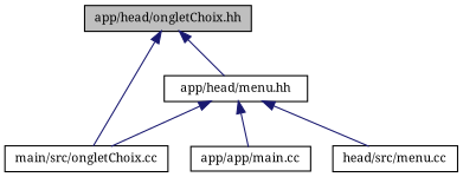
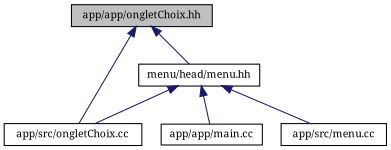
  digraph {
    fontname="Noto Serif"
    node [color=black fillcolor=white fontname="Noto Serif" fontsize=10 shape=record style=filled]
    edge [color=midnightblue dir=back fontname="Noto Serif" fontsize=10 labelfontname=Helvetica labelfontsize=10 style=solid]
-   n1 [fillcolor=grey75 fontcolor=black height=0.2 label="app/head/ongletChoix.hh" width=0.4]
-   n2 [height=0.2 label="app/head/menu.hh" width=0.4]
-   n3 [height=0.2 label="main/src/ongletChoix.cc" width=0.4]
+   n1 [fillcolor=grey75 fontcolor=black height=0.2 label="app/app/ongletChoix.hh" width=0.4]
+   n2 [height=0.2 label="menu/head/menu.hh" width=0.4]
+   n3 [height=0.2 label="app/src/ongletChoix.cc" width=0.4]
    n4 [height=0.2 label="app/app/main.cc" width=0.4]
-   n5 [height=0.2 label="head/src/menu.cc" width=0.4]
+   n5 [height=0.2 label="app/src/menu.cc" width=0.4]
    n1 -> n2
    n1 -> n3
    n2 -> n3
    n2 -> n4
    n2 -> n5
  }
